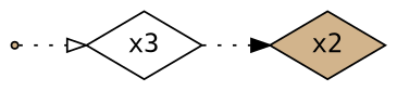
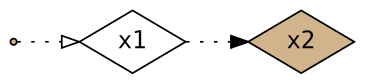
  digraph {
    rankdir=LR
    fontname="DejaVu Sans Mono"
    node [shape=diamond style=filled fillcolor=tan fontname="DejaVu Sans Mono" color=black]
    edge [color=black style=dotted fontname="DejaVu Sans Mono"]
    0 [shape=point color=""]
-   n2 [label=x3 fillcolor=white]
+   n2 [label=x1 fillcolor=white]
    n3 [label=x2]
    0 -> n2 [arrowhead=onormal]
    n2 -> n3 [arrowhead=normal]
  }
